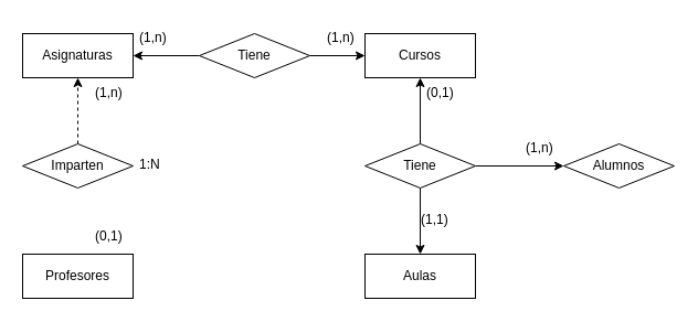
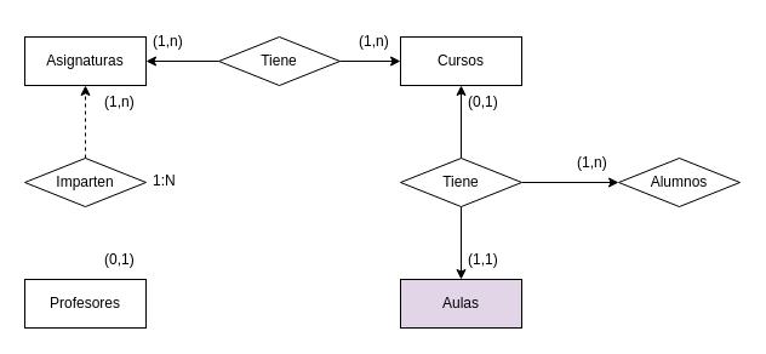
  <mxCell id="0" />
  <mxCell id="1" parent="0" />
  <mxCell id="2" value="Cursos" style="whiteSpace=wrap;html=1;align=center;" vertex="1" parent="1"><mxGeometry x="330" y="30" width="100" height="40" as="geometry" /></mxCell>
  <mxCell id="3" value="Alumnos" style="rhombus;whiteSpace=wrap;html=1;align=center;" vertex="1" parent="1"><mxGeometry x="510" y="130" width="100" height="40" as="geometry" /></mxCell>
  <mxCell id="4" value="Asignaturas" style="whiteSpace=wrap;html=1;align=center;" vertex="1" parent="1"><mxGeometry x="20" y="30" width="100" height="40" as="geometry" /></mxCell>
  <mxCell id="5" style="edgeStyle=orthogonalEdgeStyle;rounded=0;orthogonalLoop=1;jettySize=auto;html=1;entryX=1;entryY=0.5;entryDx=0;entryDy=0;" edge="1" parent="1" source="7" target="4"><mxGeometry relative="1" as="geometry" /></mxCell>
  <mxCell id="6" style="edgeStyle=orthogonalEdgeStyle;rounded=0;orthogonalLoop=1;jettySize=auto;html=1;entryX=0;entryY=0.5;entryDx=0;entryDy=0;" edge="1" parent="1" source="7" target="2"><mxGeometry relative="1" as="geometry" /></mxCell>
  <mxCell id="7" value="Tiene" style="shape=rhombus;perimeter=rhombusPerimeter;whiteSpace=wrap;html=1;align=center;" vertex="1" parent="1"><mxGeometry x="180" y="30" width="100" height="40" as="geometry" /></mxCell>
  <mxCell id="8" style="edgeStyle=orthogonalEdgeStyle;rounded=0;orthogonalLoop=1;jettySize=auto;html=1;entryX=0.5;entryY=1;entryDx=0;entryDy=0;" edge="1" parent="1" source="11" target="2"><mxGeometry relative="1" as="geometry" /></mxCell>
  <mxCell id="9" style="edgeStyle=orthogonalEdgeStyle;rounded=0;orthogonalLoop=1;jettySize=auto;html=1;entryX=0;entryY=0.5;entryDx=0;entryDy=0;" edge="1" parent="1" source="11" target="3"><mxGeometry relative="1" as="geometry" /></mxCell>
  <mxCell id="10" style="edgeStyle=orthogonalEdgeStyle;rounded=0;orthogonalLoop=1;jettySize=auto;html=1;entryX=0.5;entryY=0;entryDx=0;entryDy=0;" edge="1" parent="1" source="11" target="12"><mxGeometry relative="1" as="geometry" /></mxCell>
  <mxCell id="11" value="Tiene" style="shape=rhombus;perimeter=rhombusPerimeter;whiteSpace=wrap;html=1;align=center;" vertex="1" parent="1"><mxGeometry x="330" y="130" width="100" height="40" as="geometry" /></mxCell>
- <mxCell id="12" value="Aulas" style="whiteSpace=wrap;html=1;align=center;" vertex="1" parent="1"><mxGeometry x="330" y="230" width="100" height="40" as="geometry" /></mxCell>
+ <mxCell id="12" value="Aulas" style="whiteSpace=wrap;html=1;align=center;fillColor=#e1d5e7;" vertex="1" parent="1"><mxGeometry x="330" y="230" width="100" height="40" as="geometry" /></mxCell>
  <mxCell id="13" value="Profesores" style="whiteSpace=wrap;html=1;align=center;" vertex="1" parent="1"><mxGeometry x="20" y="230" width="100" height="40" as="geometry" /></mxCell>
  <mxCell id="14" style="edgeStyle=orthogonalEdgeStyle;rounded=0;orthogonalLoop=1;jettySize=auto;html=1;entryX=0.5;entryY=1;entryDx=0;entryDy=0;dashed=1;" edge="1" parent="1" source="15" target="4"><mxGeometry relative="1" as="geometry" /></mxCell>
  <mxCell id="15" value="Imparten" style="shape=rhombus;perimeter=rhombusPerimeter;whiteSpace=wrap;html=1;align=center;" vertex="1" parent="1"><mxGeometry x="20" y="130" width="100" height="40" as="geometry" /></mxCell>
  <mxCell id="16" value="(1,n)" style="text;strokeColor=none;fillColor=none;spacingLeft=4;spacingRight=4;overflow=hidden;rotatable=0;points=[[0,0.5],[1,0.5]];portConstraint=eastwest;fontSize=12;whiteSpace=wrap;html=1;" vertex="1" parent="1"><mxGeometry x="80" y="70" width="40" height="30" as="geometry" /></mxCell>
  <mxCell id="17" value="(1,n)" style="text;strokeColor=none;fillColor=none;spacingLeft=4;spacingRight=4;overflow=hidden;rotatable=0;points=[[0,0.5],[1,0.5]];portConstraint=eastwest;fontSize=12;whiteSpace=wrap;html=1;" vertex="1" parent="1"><mxGeometry x="290" y="20" width="40" height="30" as="geometry" /></mxCell>
  <mxCell id="18" value="(1,n)" style="text;strokeColor=none;fillColor=none;spacingLeft=4;spacingRight=4;overflow=hidden;rotatable=0;points=[[0,0.5],[1,0.5]];portConstraint=eastwest;fontSize=12;whiteSpace=wrap;html=1;" vertex="1" parent="1"><mxGeometry x="120" y="20" width="40" height="30" as="geometry" /></mxCell>
  <mxCell id="19" value="(0,1)" style="text;strokeColor=none;fillColor=none;spacingLeft=4;spacingRight=4;overflow=hidden;rotatable=0;points=[[0,0.5],[1,0.5]];portConstraint=eastwest;fontSize=12;whiteSpace=wrap;html=1;" vertex="1" parent="1"><mxGeometry x="80" y="200" width="40" height="30" as="geometry" /></mxCell>
  <mxCell id="20" value="1:N" style="text;strokeColor=none;fillColor=none;spacingLeft=4;spacingRight=4;overflow=hidden;rotatable=0;points=[[0,0.5],[1,0.5]];portConstraint=eastwest;fontSize=12;whiteSpace=wrap;html=1;" vertex="1" parent="1"><mxGeometry x="120" y="135" width="40" height="30" as="geometry" /></mxCell>
- <mxCell id="21" value="(1,1)" style="text;strokeColor=none;fillColor=none;spacingLeft=4;spacingRight=4;overflow=hidden;rotatable=0;points=[[0,0.5],[1,0.5]];portConstraint=eastwest;fontSize=12;whiteSpace=wrap;html=1;" vertex="1" parent="1"><mxGeometry x="375" y="185" width="40" height="30" as="geometry" /></mxCell>
+ <mxCell id="21" value="(1,1)" style="text;strokeColor=none;fillColor=none;spacingLeft=4;spacingRight=4;overflow=hidden;rotatable=0;points=[[0,0.5],[1,0.5]];portConstraint=eastwest;fontSize=12;whiteSpace=wrap;html=1;" vertex="1" parent="1"><mxGeometry x="380" y="200" width="40" height="30" as="geometry" /></mxCell>
  <mxCell id="22" value="(0,1)" style="text;strokeColor=none;fillColor=none;spacingLeft=4;spacingRight=4;overflow=hidden;rotatable=0;points=[[0,0.5],[1,0.5]];portConstraint=eastwest;fontSize=12;whiteSpace=wrap;html=1;" vertex="1" parent="1"><mxGeometry x="380" y="70" width="40" height="30" as="geometry" /></mxCell>
  <mxCell id="23" value="(1,n)" style="text;strokeColor=none;fillColor=none;spacingLeft=4;spacingRight=4;overflow=hidden;rotatable=0;points=[[0,0.5],[1,0.5]];portConstraint=eastwest;fontSize=12;whiteSpace=wrap;html=1;" vertex="1" parent="1"><mxGeometry x="470" y="120" width="40" height="30" as="geometry" /></mxCell>
